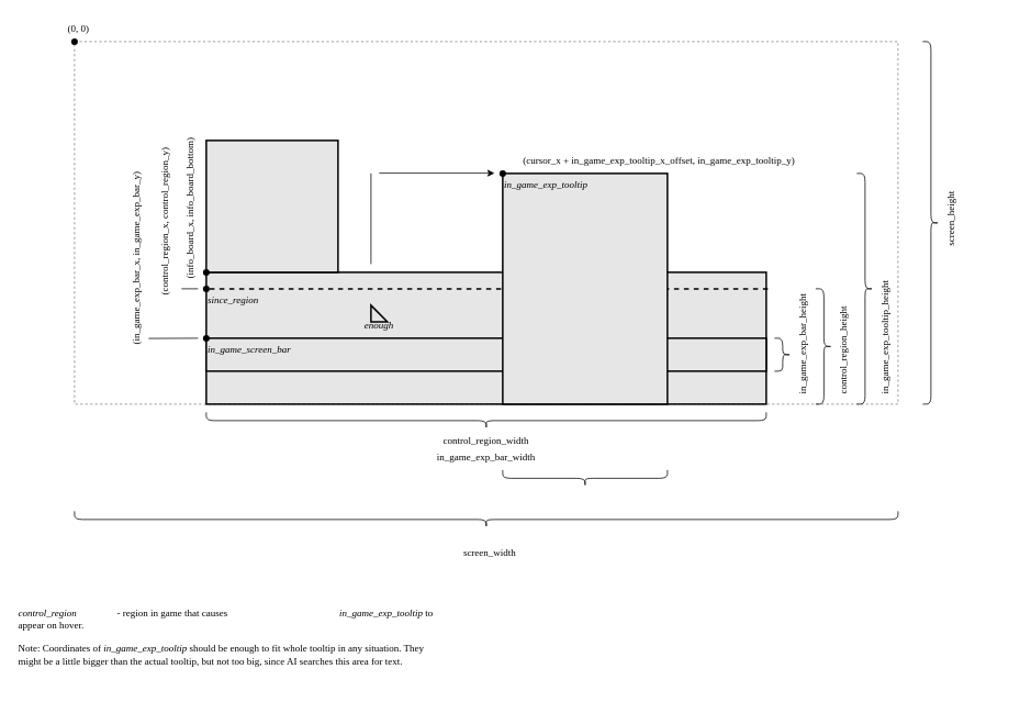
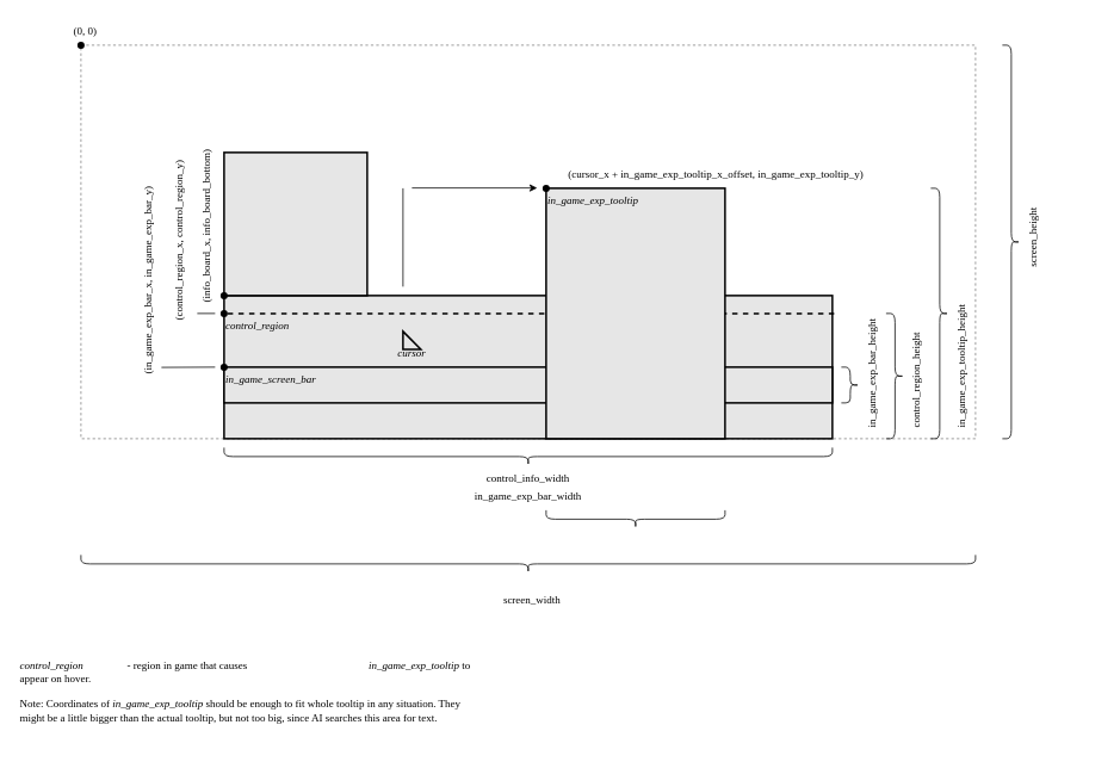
  <mxCell id="0" />
  <mxCell id="1" parent="0" />
  <mxCell id="2" value="" style="rounded=0;whiteSpace=wrap;html=1;dashed=1;fillColor=none;fontFamily=Inconsolata;strokeColor=#7F7F7F;" parent="1" vertex="1"><mxGeometry x="90" y="50" width="1000" height="440" as="geometry" /></mxCell>
  <mxCell id="3" value="" style="rounded=0;whiteSpace=wrap;html=1;fontFamily=Inconsolata;fillColor=#E6E6E6;strokeWidth=2;" parent="1" vertex="1"><mxGeometry x="250" y="330" width="680" height="160" as="geometry" /></mxCell>
  <mxCell id="4" value="" style="endArrow=none;html=1;rounded=0;strokeWidth=2;dashed=1;" edge="1" parent="1"><mxGeometry width="50" height="50" relative="1" as="geometry"><mxPoint x="254" y="350" as="sourcePoint" /><mxPoint x="934" y="350" as="targetPoint" /></mxGeometry></mxCell>
  <mxCell id="5" value="" style="rounded=0;whiteSpace=wrap;html=1;fontFamily=Inconsolata;fillColor=#E6E6E6;strokeWidth=2;" parent="1" vertex="1"><mxGeometry x="250" y="410" width="680" height="40" as="geometry" /></mxCell>
  <mxCell id="6" value="" style="shape=curlyBracket;whiteSpace=wrap;html=1;rounded=1;labelPosition=left;verticalLabelPosition=middle;align=right;verticalAlign=middle;direction=north;size=0.5;strokeColor=#000000;fontFamily=Inconsolata;" parent="1" vertex="1"><mxGeometry x="250" y="500" width="680" height="20" as="geometry" /></mxCell>
- <mxCell id="7" value="control_region_width" style="text;html=1;strokeColor=none;fillColor=none;align=center;verticalAlign=middle;whiteSpace=wrap;rounded=0;fontFamily=Inconsolata;" parent="1" vertex="1"><mxGeometry x="515" y="520" width="150" height="30" as="geometry" /></mxCell>
+ <mxCell id="7" value="control_info_width" style="text;html=1;strokeColor=none;fillColor=none;align=center;verticalAlign=middle;whiteSpace=wrap;rounded=0;fontFamily=Inconsolata;" parent="1" vertex="1"><mxGeometry x="515" y="520" width="150" height="30" as="geometry" /></mxCell>
  <mxCell id="8" value="" style="shape=curlyBracket;whiteSpace=wrap;html=1;rounded=1;flipH=1;labelPosition=right;verticalLabelPosition=middle;align=left;verticalAlign=middle;fontFamily=Inconsolata;" parent="1" vertex="1"><mxGeometry x="1040" y="210" width="20" height="280" as="geometry" /></mxCell>
  <mxCell id="9" value="control_region_height" style="text;html=1;strokeColor=none;fillColor=none;align=left;verticalAlign=top;whiteSpace=wrap;rounded=0;fontFamily=Inconsolata;rotation=270;" parent="1" vertex="1"><mxGeometry x="950" y="390" width="150" height="30" as="geometry" /></mxCell>
  <mxCell id="10" style="edgeStyle=orthogonalEdgeStyle;rounded=0;orthogonalLoop=1;jettySize=auto;html=1;exitX=0.5;exitY=1;exitDx=0;exitDy=0;fontFamily=Inconsolata;" parent="1" edge="1"><mxGeometry relative="1" as="geometry"><mxPoint x="590" y="550" as="sourcePoint" /><mxPoint x="590" y="550" as="targetPoint" /></mxGeometry></mxCell>
  <mxCell id="11" value="(control_region_x, control_region_y)" style="text;html=1;strokeColor=none;fillColor=none;align=left;verticalAlign=middle;whiteSpace=wrap;rounded=0;fontFamily=Inconsolata;rotation=270;" parent="1" vertex="1"><mxGeometry x="80" y="230" width="240" height="20" as="geometry" /></mxCell>
  <mxCell id="12" value="(in_game_exp_bar_x, in_game_exp_bar_y)" style="text;html=1;strokeColor=none;fillColor=none;align=left;verticalAlign=middle;whiteSpace=wrap;rounded=0;fontFamily=Inconsolata;rotation=270;" parent="1" vertex="1"><mxGeometry x="45" y="290" width="240" height="20" as="geometry" /></mxCell>
  <mxCell id="13" value="" style="shape=waypoint;sketch=0;fillStyle=solid;size=6;pointerEvents=1;points=[];fillColor=none;resizable=0;rotatable=0;perimeter=centerPerimeter;snapToPoint=1;strokeColor=#000000;strokeWidth=2;fontFamily=Inconsolata;" parent="1" vertex="1"><mxGeometry x="240" y="400" width="20" height="20" as="geometry" /></mxCell>
  <mxCell id="14" value="" style="rounded=0;whiteSpace=wrap;html=1;fillColor=#E6E6E6;strokeWidth=2;fontFamily=Inconsolata;" parent="1" vertex="1"><mxGeometry x="610" y="210" width="200" height="280" as="geometry" /></mxCell>
  <mxCell id="15" value="" style="verticalLabelPosition=bottom;verticalAlign=top;html=1;shape=mxgraph.basic.obtuse_triangle;dx=0;strokeWidth=2;strokeColor=#000000;fillColor=#E6E6E6;movable=1;resizable=1;rotatable=1;deletable=1;editable=1;locked=0;connectable=1;container=0;fontFamily=Inconsolata;" parent="1" vertex="1"><mxGeometry x="450" y="370" width="20" height="20" as="geometry" /></mxCell>
- <mxCell id="16" value="&lt;i&gt;enough&lt;/i&gt;" style="text;html=1;strokeColor=none;fillColor=none;align=center;verticalAlign=middle;whiteSpace=wrap;rounded=0;fontFamily=Inconsolata;movable=1;resizable=1;rotatable=1;deletable=1;editable=1;locked=0;connectable=1;container=0;" parent="1" vertex="1"><mxGeometry x="430" y="380" width="60" height="30" as="geometry" /></mxCell>
+ <mxCell id="16" value="&lt;i&gt;cursor&lt;/i&gt;" style="text;html=1;strokeColor=none;fillColor=none;align=center;verticalAlign=middle;whiteSpace=wrap;rounded=0;fontFamily=Inconsolata;movable=1;resizable=1;rotatable=1;deletable=1;editable=1;locked=0;connectable=1;container=0;" parent="1" vertex="1"><mxGeometry x="430" y="380" width="60" height="30" as="geometry" /></mxCell>
  <mxCell id="17" value="" style="endArrow=none;html=1;rounded=0;fontFamily=Inconsolata;" parent="1" edge="1"><mxGeometry width="50" height="50" relative="1" as="geometry"><mxPoint x="450" y="320" as="sourcePoint" /><mxPoint x="450" y="210" as="targetPoint" /></mxGeometry></mxCell>
  <mxCell id="18" value="" style="shape=waypoint;sketch=0;fillStyle=solid;size=6;pointerEvents=1;points=[];fillColor=none;resizable=0;rotatable=0;perimeter=centerPerimeter;snapToPoint=1;strokeColor=#000000;strokeWidth=2;fontFamily=Inconsolata;" parent="1" vertex="1"><mxGeometry x="600" y="200" width="20" height="20" as="geometry" /></mxCell>
  <mxCell id="19" value="" style="endArrow=classic;html=1;rounded=0;entryX=0;entryY=0.5;entryDx=0;entryDy=0;entryPerimeter=0;fontFamily=Inconsolata;" parent="1" edge="1"><mxGeometry width="50" height="50" relative="1" as="geometry"><mxPoint x="460" y="209.67" as="sourcePoint" /><mxPoint x="600" y="209.67" as="targetPoint" /></mxGeometry></mxCell>
  <mxCell id="20" value="" style="shape=curlyBracket;whiteSpace=wrap;html=1;rounded=1;flipH=1;labelPosition=right;verticalLabelPosition=middle;align=left;verticalAlign=middle;fontFamily=Inconsolata;" parent="1" vertex="1"><mxGeometry x="940" y="410" width="20" height="40" as="geometry" /></mxCell>
  <mxCell id="21" value="in_game_exp_bar_height" style="text;html=1;strokeColor=none;fillColor=none;align=left;verticalAlign=top;whiteSpace=wrap;rounded=0;fontFamily=Inconsolata;rotation=270;" parent="1" vertex="1"><mxGeometry x="890" y="380" width="170" height="30" as="geometry" /></mxCell>
  <mxCell id="22" value="in_game_exp_bar_width" style="text;html=1;strokeColor=none;fillColor=none;align=center;verticalAlign=middle;whiteSpace=wrap;rounded=0;fontFamily=Inconsolata;" parent="1" vertex="1"><mxGeometry x="500" y="540" width="180" height="30" as="geometry" /></mxCell>
  <mxCell id="23" value="(cursor_x + in_game_exp_tooltip_x_offset, in_game_exp_tooltip_y)" style="text;html=1;strokeColor=none;fillColor=none;align=center;verticalAlign=middle;whiteSpace=wrap;rounded=0;fontFamily=Inconsolata;" parent="1" vertex="1"><mxGeometry x="600" y="180" width="400" height="30" as="geometry" /></mxCell>
  <mxCell id="24" value="(info_board_x,&amp;nbsp;info_board_bottom)" style="text;html=1;strokeColor=none;fillColor=none;align=left;verticalAlign=middle;whiteSpace=wrap;rounded=0;fontFamily=Inconsolata;rotation=270;" parent="1" vertex="1"><mxGeometry x="120" y="220" width="220" height="20" as="geometry" /></mxCell>
  <mxCell id="25" value="" style="shape=curlyBracket;whiteSpace=wrap;html=1;rounded=1;flipH=1;labelPosition=right;verticalLabelPosition=middle;align=left;verticalAlign=middle;fontFamily=Inconsolata;" parent="1" vertex="1"><mxGeometry x="990" y="350" width="20" height="140" as="geometry" /></mxCell>
  <mxCell id="26" value="" style="shape=curlyBracket;whiteSpace=wrap;html=1;rounded=1;labelPosition=left;verticalLabelPosition=middle;align=right;verticalAlign=middle;direction=north;size=0.5;strokeColor=#000000;fontFamily=Inconsolata;" parent="1" vertex="1"><mxGeometry x="610" y="570" width="200" height="20" as="geometry" /></mxCell>
  <mxCell id="27" value="" style="shape=waypoint;sketch=0;fillStyle=solid;size=6;pointerEvents=1;points=[];fillColor=none;resizable=0;rotatable=0;perimeter=centerPerimeter;snapToPoint=1;strokeColor=#000000;strokeWidth=2;fontFamily=Inconsolata;" parent="1" vertex="1"><mxGeometry x="240" y="340" width="20" height="20" as="geometry" /></mxCell>
  <mxCell id="28" value="" style="endArrow=none;html=1;rounded=0;fontFamily=Inconsolata;" parent="1" edge="1"><mxGeometry width="50" height="50" relative="1" as="geometry"><mxPoint x="220" y="350" as="sourcePoint" /><mxPoint x="240" y="350" as="targetPoint" /></mxGeometry></mxCell>
  <mxCell id="29" value="" style="endArrow=none;html=1;rounded=0;fontFamily=Inconsolata;" parent="1" edge="1"><mxGeometry width="50" height="50" relative="1" as="geometry"><mxPoint x="180" y="410.28" as="sourcePoint" /><mxPoint x="240" y="410" as="targetPoint" /></mxGeometry></mxCell>
  <mxCell id="30" value="" style="rounded=0;whiteSpace=wrap;html=1;fillColor=#E6E6E6;strokeWidth=2;fontFamily=Inconsolata;" parent="1" vertex="1"><mxGeometry x="250" y="170" width="160" height="160" as="geometry" /></mxCell>
  <mxCell id="31" value="" style="shape=waypoint;sketch=0;fillStyle=solid;size=6;pointerEvents=1;points=[];fillColor=none;resizable=0;rotatable=0;perimeter=centerPerimeter;snapToPoint=1;strokeColor=#000000;strokeWidth=2;fontFamily=Inconsolata;" parent="1" vertex="1"><mxGeometry x="240" y="320" width="20" height="20" as="geometry" /></mxCell>
  <mxCell id="32" value="in_game_exp_tooltip" style="text;html=1;strokeColor=none;fillColor=none;align=left;verticalAlign=top;whiteSpace=wrap;rounded=0;fontFamily=Inconsolata;fontStyle=2" parent="1" vertex="1"><mxGeometry x="610" y="210" width="146" height="30" as="geometry" /></mxCell>
  <mxCell id="33" value="in_game_screen_bar" style="text;html=1;strokeColor=none;fillColor=none;align=left;verticalAlign=top;whiteSpace=wrap;rounded=0;fontFamily=Inconsolata;fontStyle=2" parent="1" vertex="1"><mxGeometry x="250" y="410" width="146" height="30" as="geometry" /></mxCell>
  <mxCell id="34" value="" style="shape=curlyBracket;whiteSpace=wrap;html=1;rounded=1;labelPosition=left;verticalLabelPosition=middle;align=right;verticalAlign=middle;direction=north;size=0.5;strokeColor=#000000;fontFamily=Inconsolata;" parent="1" vertex="1"><mxGeometry x="90" y="620" width="1000" height="20" as="geometry" /></mxCell>
  <mxCell id="35" value="screen_width" style="text;html=1;strokeColor=none;fillColor=none;align=center;verticalAlign=middle;whiteSpace=wrap;rounded=0;fontFamily=Inconsolata;" parent="1" vertex="1"><mxGeometry x="517" y="655" width="155" height="30" as="geometry" /></mxCell>
  <mxCell id="36" value="" style="shape=waypoint;sketch=0;fillStyle=solid;size=6;pointerEvents=1;points=[];fillColor=none;resizable=0;rotatable=0;perimeter=centerPerimeter;snapToPoint=1;strokeColor=#000000;strokeWidth=2;fontFamily=Inconsolata;" parent="1" vertex="1"><mxGeometry x="80" y="40" width="20" height="20" as="geometry" /></mxCell>
  <mxCell id="37" value="(0, 0)" style="text;html=1;strokeColor=none;fillColor=none;align=left;verticalAlign=middle;whiteSpace=wrap;rounded=0;fontFamily=Inconsolata;" parent="1" vertex="1"><mxGeometry x="80" y="20" width="85" height="30" as="geometry" /></mxCell>
  <mxCell id="38" value="" style="shape=curlyBracket;whiteSpace=wrap;html=1;rounded=1;flipH=1;labelPosition=right;verticalLabelPosition=middle;align=left;verticalAlign=middle;fontFamily=Inconsolata;" parent="1" vertex="1"><mxGeometry x="1120" y="50" width="20" height="440" as="geometry" /></mxCell>
  <mxCell id="39" value="screen_height" style="text;html=1;strokeColor=none;fillColor=none;align=center;verticalAlign=middle;whiteSpace=wrap;rounded=0;fontFamily=Inconsolata;rotation=270;" parent="1" vertex="1"><mxGeometry x="1080" y="250" width="150" height="30" as="geometry" /></mxCell>
  <mxCell id="40" value="in_game_exp_tooltip_height" style="text;html=1;strokeColor=none;fillColor=none;align=left;verticalAlign=top;whiteSpace=wrap;rounded=0;fontFamily=Inconsolata;rotation=270;" vertex="1" parent="1"><mxGeometry x="1000" y="390" width="150" height="30" as="geometry" /></mxCell>
  <mxCell id="41" value="&lt;i&gt;control_region&lt;/i&gt;&amp;nbsp;&lt;span style=&quot;white-space: pre;&quot;&gt;&#09;&lt;/span&gt;&lt;span style=&quot;white-space: pre;&quot;&gt;&#09;&lt;/span&gt;- region in game that causes&amp;nbsp;&lt;span style=&quot;white-space: pre;&quot;&gt;&#09;&lt;/span&gt;&lt;span style=&quot;white-space: pre;&quot;&gt;&#09;&lt;/span&gt;&lt;span style=&quot;white-space: pre;&quot;&gt;&#09;&lt;/span&gt;&amp;nbsp; &lt;span style=&quot;white-space: pre;&quot;&gt;&#09;&lt;/span&gt;&lt;span style=&quot;white-space: pre;&quot;&gt;&#09;&lt;span style=&quot;white-space: pre;&quot;&gt;&#09;&lt;/span&gt; &lt;/span&gt;&amp;nbsp;&lt;i&gt;in_game_exp_tooltip&lt;/i&gt; to appear on hover.&lt;br&gt;&lt;br&gt;Note: Coordinates of &lt;i&gt;in_game_exp_tooltip&lt;/i&gt; should be enough to fit whole tooltip in any situation. They might be a little bigger than the actual tooltip, but not too big, since AI searches this area for text." style="text;html=1;strokeColor=none;fillColor=none;align=left;verticalAlign=top;whiteSpace=wrap;rounded=0;fontFamily=Inconsolata;" vertex="1" parent="1"><mxGeometry x="20" y="730" width="510" height="100" as="geometry" /></mxCell>
- <mxCell id="42" value="since_region" style="text;html=1;strokeColor=none;fillColor=none;align=left;verticalAlign=top;whiteSpace=wrap;rounded=0;fontFamily=Inconsolata;fontStyle=2" vertex="1" parent="1"><mxGeometry x="250" y="350" width="146" height="30" as="geometry" /></mxCell>
+ <mxCell id="42" value="control_region" style="text;html=1;strokeColor=none;fillColor=none;align=left;verticalAlign=top;whiteSpace=wrap;rounded=0;fontFamily=Inconsolata;fontStyle=2" vertex="1" parent="1"><mxGeometry x="250" y="350" width="146" height="30" as="geometry" /></mxCell>
